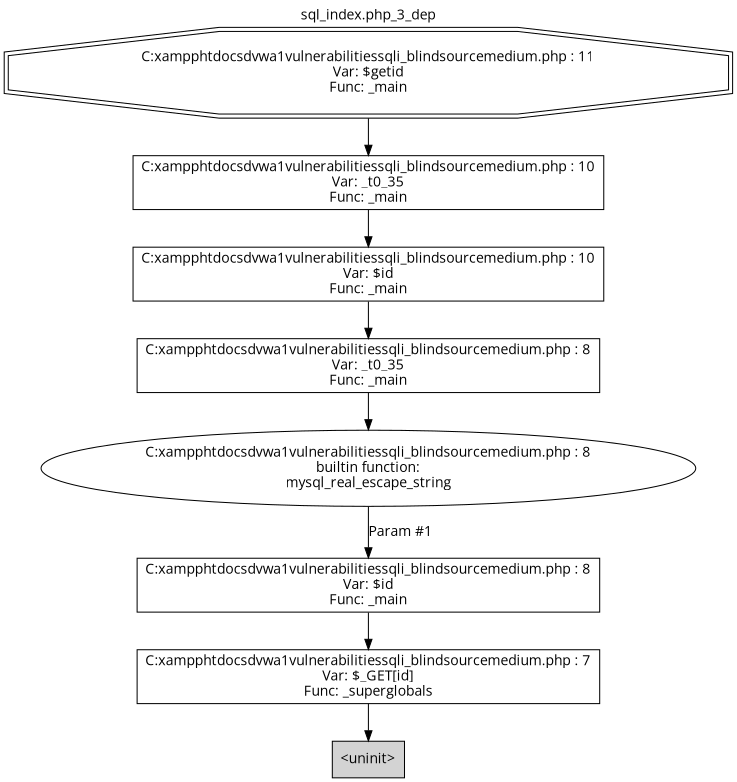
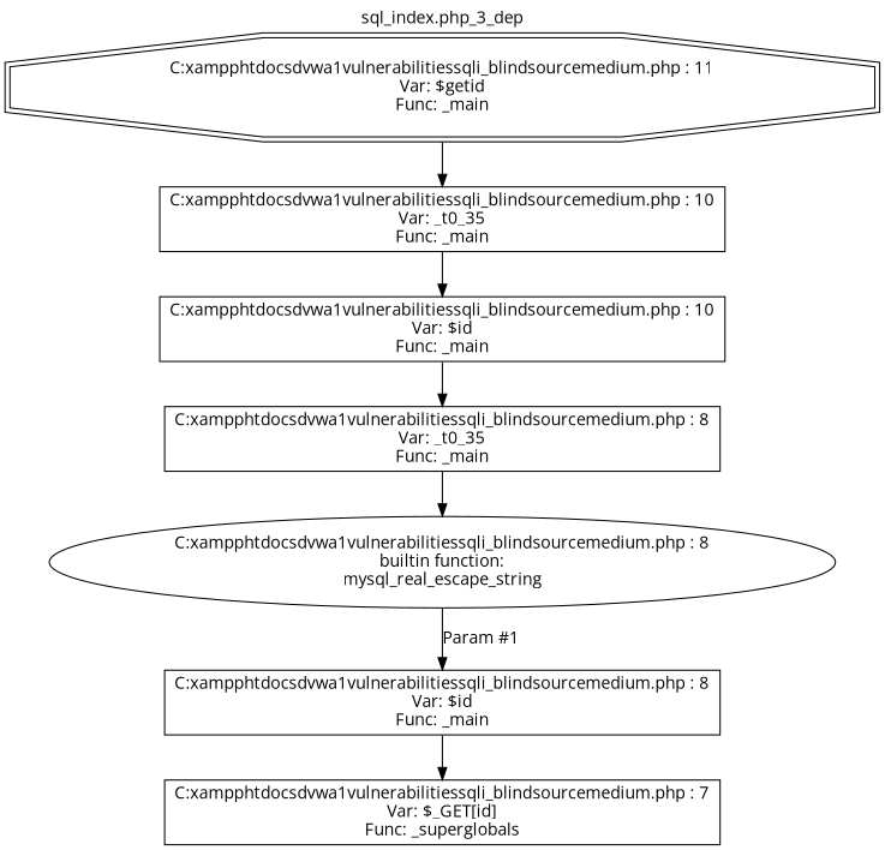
  digraph {
    label="sql_index.php_3_dep"
    labelloc=t
    fontname="Open Sans"
    node [shape=box fontname="Open Sans"]
    edge [fontname="Open Sans"]
    n1 [label="C:\xampp\htdocs\dvwa1\vulnerabilities\sqli_blind\source\medium.php : 11\nVar: $getid\nFunc: _main\n" shape=doubleoctagon]
    n2 [label="C:\xampp\htdocs\dvwa1\vulnerabilities\sqli_blind\source\medium.php : 10\nVar: _t0_35\nFunc: _main\n"]
    n3 [label="C:\xampp\htdocs\dvwa1\vulnerabilities\sqli_blind\source\medium.php : 10\nVar: $id\nFunc: _main\n"]
    n4 [label="C:\xampp\htdocs\dvwa1\vulnerabilities\sqli_blind\source\medium.php : 8\nVar: _t0_35\nFunc: _main\n"]
    n5 [label="C:\xampp\htdocs\dvwa1\vulnerabilities\sqli_blind\source\medium.php : 8\nbuiltin function:\nmysql_real_escape_string\n" shape=ellipse]
    n6 [label="C:\xampp\htdocs\dvwa1\vulnerabilities\sqli_blind\source\medium.php : 8\nVar: $id\nFunc: _main\n"]
    n7 [label="C:\xampp\htdocs\dvwa1\vulnerabilities\sqli_blind\source\medium.php : 7\nVar: $_GET[id]\nFunc: _superglobals\n"]
-   n8 [label="<uninit>" style=filled]
    n1 -> n2
    n2 -> n3
    n3 -> n4
    n4 -> n5
    n5 -> n6 [label="Param #1"]
    n6 -> n7
-   n7 -> n8
  }
